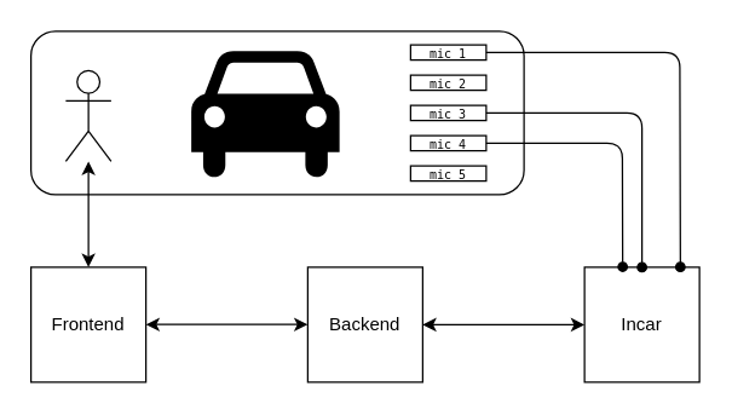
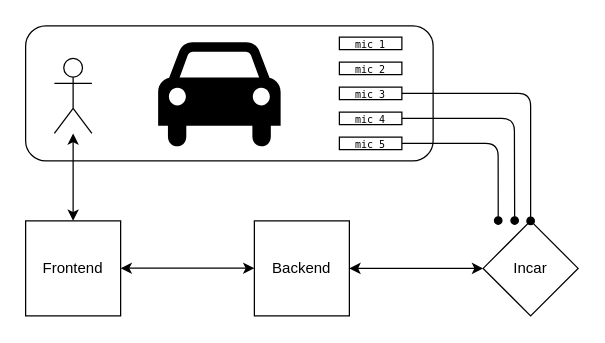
  <mxCell id="0" />
  <mxCell id="1" parent="0" />
  <mxCell id="2" value="" style="rounded=1;whiteSpace=wrap;html=1;" vertex="1" parent="1"><mxGeometry x="20" y="20" width="326" height="108" as="geometry" /></mxCell>
  <mxCell id="3" value="" style="shape=umlActor;verticalLabelPosition=bottom;verticalAlign=top;html=1;outlineConnect=0;" vertex="1" parent="1"><mxGeometry x="43" y="46" width="30" height="60" as="geometry" /></mxCell>
  <mxCell id="4" value="" style="shape=mxgraph.signs.transportation.car_4;html=1;pointerEvents=1;fillColor=#000000;strokeColor=none;verticalLabelPosition=bottom;verticalAlign=top;align=center;" vertex="1" parent="1"><mxGeometry x="126" y="33" width="98" height="86" as="geometry" /></mxCell>
- <mxCell id="5" value="Incar" style="whiteSpace=wrap;html=1;aspect=fixed;" vertex="1" parent="1"><mxGeometry x="386" y="176" width="76" height="76" as="geometry" /></mxCell>
+ <mxCell id="5" value="Incar" style="rhombus;whiteSpace=wrap;html=1;aspect=fixed;" vertex="1" parent="1"><mxGeometry x="386" y="176" width="76" height="76" as="geometry" /></mxCell>
  <mxCell id="6" value="&lt;pre&gt;&lt;font style=&quot;font-size: 8px;&quot;&gt;mic 1&lt;/font&gt;&lt;/pre&gt;" style="rounded=0;whiteSpace=wrap;html=1;" vertex="1" parent="1"><mxGeometry x="271" y="29" width="50" height="10" as="geometry" /></mxCell>
  <mxCell id="7" value="&lt;pre&gt;&lt;font style=&quot;font-size: 8px;&quot;&gt;mic 2&lt;/font&gt;&lt;/pre&gt;" style="rounded=0;whiteSpace=wrap;html=1;" vertex="1" parent="1"><mxGeometry x="271" y="49" width="50" height="10" as="geometry" /></mxCell>
  <mxCell id="8" value="&lt;pre&gt;&lt;font style=&quot;font-size: 8px;&quot;&gt;mic 3&lt;/font&gt;&lt;/pre&gt;" style="rounded=0;whiteSpace=wrap;html=1;" vertex="1" parent="1"><mxGeometry x="271" y="69" width="50" height="10" as="geometry" /></mxCell>
  <mxCell id="9" value="&lt;pre&gt;&lt;font style=&quot;font-size: 8px;&quot;&gt;mic 4&lt;/font&gt;&lt;/pre&gt;" style="rounded=0;whiteSpace=wrap;html=1;" vertex="1" parent="1"><mxGeometry x="271" y="89" width="50" height="10" as="geometry" /></mxCell>
  <mxCell id="10" value="&lt;pre&gt;&lt;font style=&quot;font-size: 8px;&quot;&gt;mic 5&lt;/font&gt;&lt;/pre&gt;" style="rounded=0;whiteSpace=wrap;html=1;" vertex="1" parent="1"><mxGeometry x="271" y="109" width="50" height="10" as="geometry" /></mxCell>
  <mxCell id="11" value="Frontend" style="whiteSpace=wrap;html=1;aspect=fixed;" vertex="1" parent="1"><mxGeometry x="20" y="176" width="76" height="76" as="geometry" /></mxCell>
+ <mxCell id="12" value="" style="endArrow=oval;html=1;exitX=1;exitY=0.5;exitDx=0;exitDy=0;entryX=0.159;entryY=-0.004;entryDx=0;entryDy=0;endFill=1;entryPerimeter=0;" edge="1" parent="1" source="10" target="5"><mxGeometry width="50" height="50" relative="1" as="geometry"><mxPoint x="356" y="129" as="sourcePoint" /><mxPoint x="406" y="79" as="targetPoint" /><Array as="points"><mxPoint x="398" y="114" /></Array></mxGeometry></mxCell>
  <mxCell id="13" value="" style="endArrow=oval;html=1;exitX=1;exitY=0.5;exitDx=0;exitDy=0;entryX=0.332;entryY=-0.004;entryDx=0;entryDy=0;endFill=1;entryPerimeter=0;" edge="1" parent="1" target="5"><mxGeometry width="50" height="50" relative="1" as="geometry"><mxPoint x="321" y="94" as="sourcePoint" /><mxPoint x="424" y="156" as="targetPoint" /><Array as="points"><mxPoint x="411" y="94" /></Array></mxGeometry></mxCell>
  <mxCell id="14" value="" style="endArrow=oval;html=1;exitX=1;exitY=0.5;exitDx=0;exitDy=0;entryX=0.5;entryY=0;entryDx=0;entryDy=0;endFill=1;" edge="1" parent="1" target="5"><mxGeometry width="50" height="50" relative="1" as="geometry"><mxPoint x="321" y="74" as="sourcePoint" /><mxPoint x="424" y="136" as="targetPoint" /><Array as="points"><mxPoint x="424" y="74" /></Array></mxGeometry></mxCell>
- <mxCell id="15" value="" style="endArrow=oval;html=1;exitX=1;exitY=0.5;exitDx=0;exitDy=0;rounded=1;endFill=1;entryX=0.834;entryY=-0.002;entryDx=0;entryDy=0;entryPerimeter=0;" edge="1" parent="1" source="6" target="5"><mxGeometry width="50" height="50" relative="1" as="geometry"><mxPoint x="321" y="34" as="sourcePoint" /><mxPoint x="449" y="176" as="targetPoint" /><Array as="points"><mxPoint x="449" y="34" /></Array></mxGeometry></mxCell>
  <mxCell id="16" value="Backend" style="whiteSpace=wrap;html=1;aspect=fixed;" vertex="1" parent="1"><mxGeometry x="203" y="176" width="76" height="76" as="geometry" /></mxCell>
  <mxCell id="17" value="" style="endArrow=classic;startArrow=classic;html=1;rounded=1;entryX=0;entryY=0.5;entryDx=0;entryDy=0;exitX=1;exitY=0.5;exitDx=0;exitDy=0;" edge="1" parent="1" source="16" target="5"><mxGeometry width="50" height="50" relative="1" as="geometry"><mxPoint x="326" y="266" as="sourcePoint" /><mxPoint x="376" y="216" as="targetPoint" /></mxGeometry></mxCell>
  <mxCell id="18" value="" style="endArrow=classic;startArrow=classic;html=1;rounded=1;entryX=0;entryY=0.5;entryDx=0;entryDy=0;exitX=1;exitY=0.5;exitDx=0;exitDy=0;" edge="1" parent="1"><mxGeometry width="50" height="50" relative="1" as="geometry"><mxPoint x="96" y="213.88" as="sourcePoint" /><mxPoint x="203" y="213.88" as="targetPoint" /></mxGeometry></mxCell>
  <mxCell id="19" value="" style="endArrow=classic;startArrow=classic;html=1;rounded=1;entryX=0.5;entryY=0;entryDx=0;entryDy=0;" edge="1" parent="1" source="3" target="11"><mxGeometry width="50" height="50" relative="1" as="geometry"><mxPoint x="416" y="156" as="sourcePoint" /><mxPoint x="66" y="146" as="targetPoint" /></mxGeometry></mxCell>
